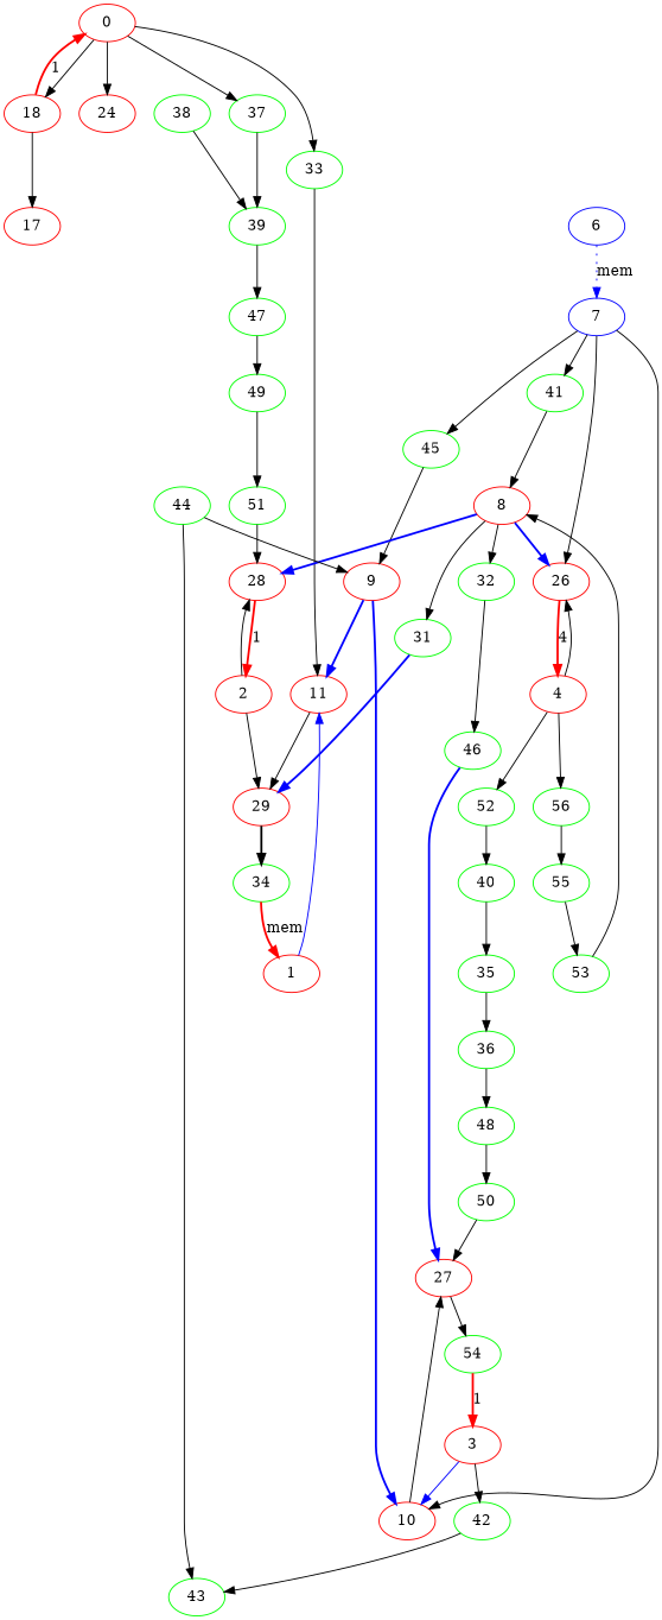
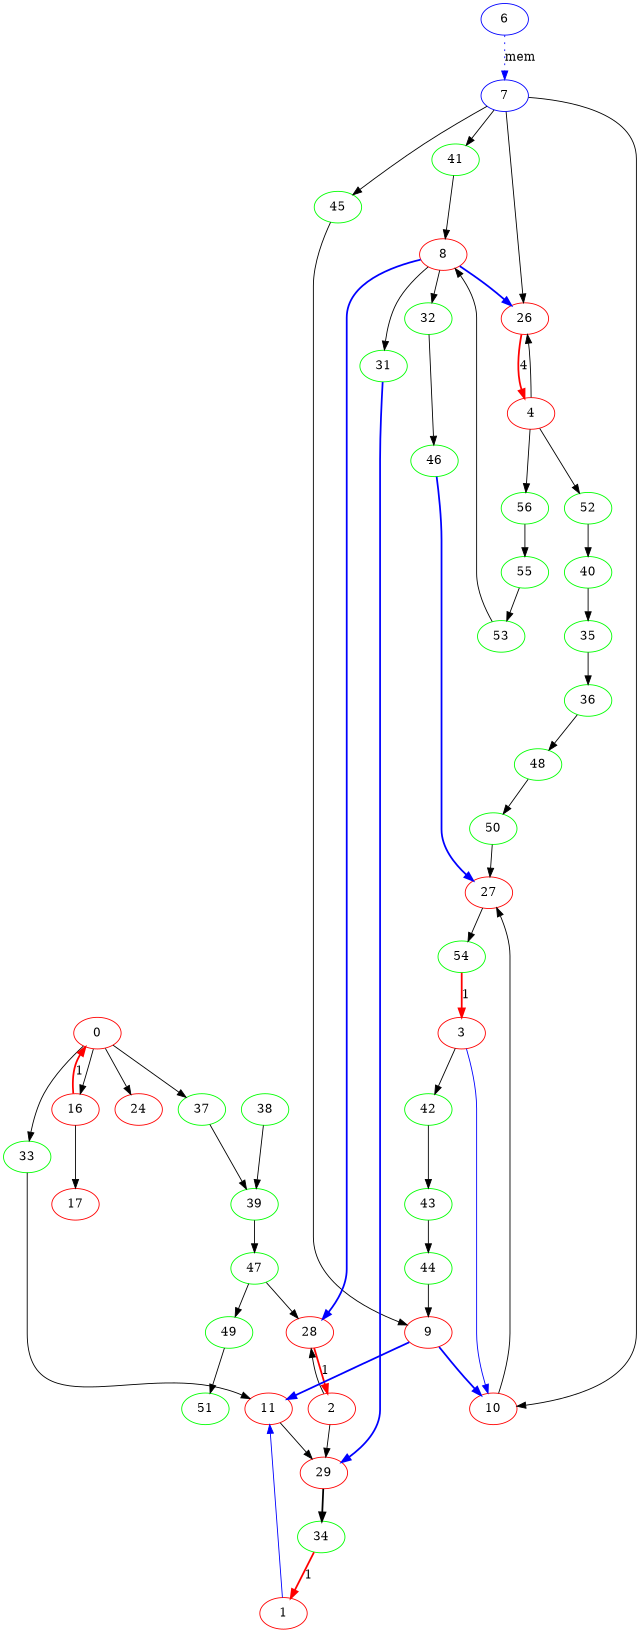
  digraph {
    node [color=green]
    0 [color=red]
-   16 [color=red label=18]
+   16 [color=red]
    24 [color=red]
    33
    37
    17 [color=red]
    11 [color=red]
    39
    1 [color=red]
    29 [color=red]
    2 [color=red]
    28 [color=red]
    34
    3 [color=red]
    10 [color=red]
    42
    27 [color=red]
    43
    4 [color=red]
    26 [color=red]
    52
    56
    40
    55
    6 [color=blue]
    7 [color=blue]
    41
    45
    8 [color=red]
    9 [color=red]
    31
    32
    46
    54
    35
    36
    48
    50
    38
    47
    49
    44
    51
    53
    0 -> 16
    0 -> 24
    0 -> 33
    0 -> 37
    16 -> 0 [color=red label=1 style=bold]
    16 -> 17
    33 -> 11
    37 -> 39
    11 -> 29
    39 -> 47
    1 -> 11 [color=blue]
    29 -> 34 [style=bold]
    2 -> 29
    2 -> 28
    28 -> 2 [color=red label=1 style=bold]
-   34 -> 1 [color=red label=mem style=bold]
+   34 -> 1 [color=red label=1 style=bold]
    3 -> 10 [color=blue]
    3 -> 42
    10 -> 27
    42 -> 43
    27 -> 54
-   44 -> 43
+   43 -> 44
    4 -> 26
    4 -> 52
    4 -> 56
    26 -> 4 [color=red label=4 style=bold]
    52 -> 40
    56 -> 55
    40 -> 35
    55 -> 53
    6 -> 7 [color=blue label=mem style=dotted]
    7 -> 10
    7 -> 26
    7 -> 41
    7 -> 45
    41 -> 8
    45 -> 9
    8 -> 28 [color=blue style=bold]
    8 -> 26 [color=blue style=bold]
    8 -> 31
    8 -> 32
    9 -> 11 [color=blue style=bold]
    9 -> 10 [color=blue style=bold]
    31 -> 29 [color=blue style=bold]
    32 -> 46
    46 -> 27 [color=blue style=bold]
    54 -> 3 [color=red label=1 style=bold]
    35 -> 36
    36 -> 48
    48 -> 50
    50 -> 27
    38 -> 39
    47 -> 49
    49 -> 51
    44 -> 9
-   51 -> 28
+   47 -> 28
    53 -> 8
  }
